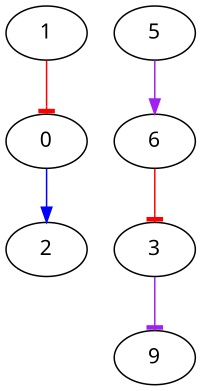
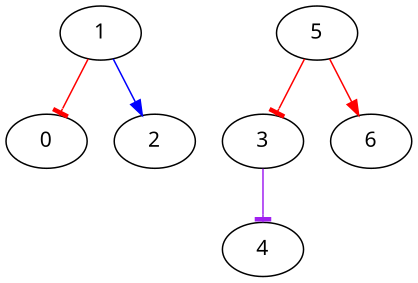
  digraph {
    node [fontname=Courrier]
    edge [arrowhead=tee color=red]
    n1 [label=0]
    n2 [label=1]
    n3 [label=2]
    n4 [label=3]
-   n5 [label=9]
+   n5 [label=4]
    n6 [label=5]
    n7 [label=6]
    n2 -> n1
-   n1 -> n3 [arrowhead=normal color=blue]
+   n2 -> n3 [arrowhead=normal color=blue]
    n4 -> n5 [color=purple]
-   n7 -> n4
-   n6 -> n7 [arrowhead=normal color=purple]
+   n6 -> n4
+   n6 -> n7 [arrowhead=normal]
  }
